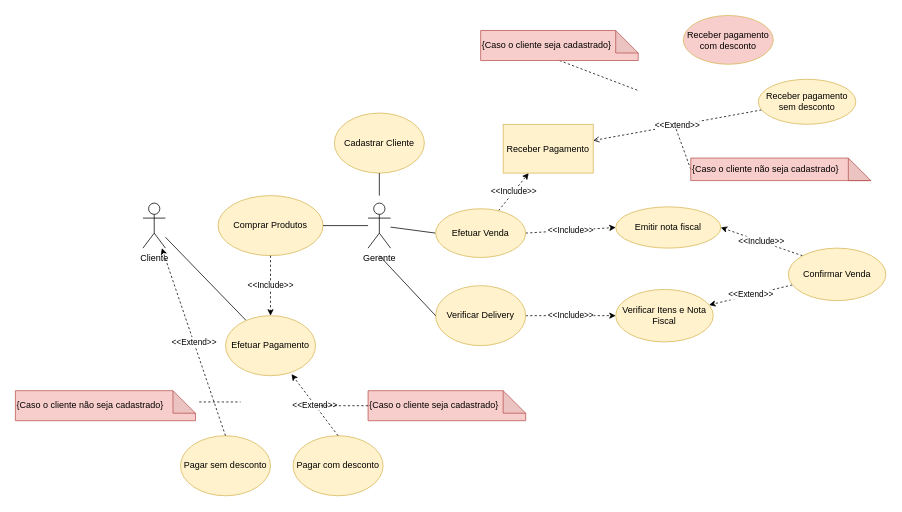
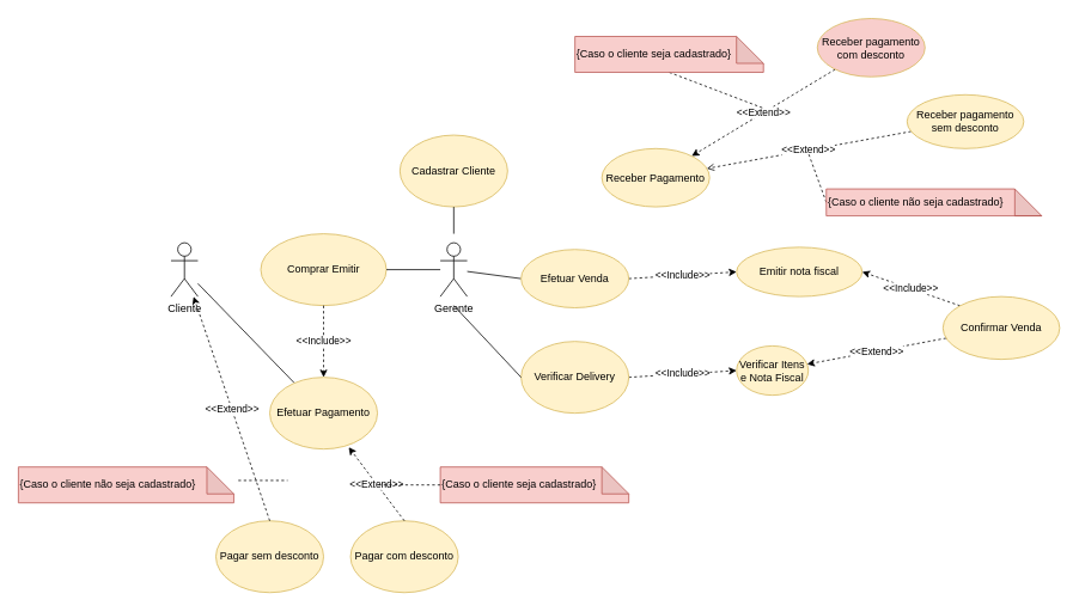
  <mxCell id="0" />
  <mxCell id="1" parent="0" />
  <mxCell id="2" value="Cadastrar Cliente" style="ellipse;whiteSpace=wrap;html=1;fillColor=#fff2cc;strokeColor=#d6b656;" vertex="1" parent="1"><mxGeometry x="445" y="150" width="120" height="80" as="geometry" /></mxCell>
  <mxCell id="3" value="Pagar com desconto" style="ellipse;whiteSpace=wrap;html=1;fillColor=#fff2cc;strokeColor=#d6b656;" vertex="1" parent="1"><mxGeometry x="390" y="580" width="120" height="80" as="geometry" /></mxCell>
  <mxCell id="4" value="Pagar sem desconto" style="ellipse;whiteSpace=wrap;html=1;fillColor=#fff2cc;strokeColor=#d6b656;" vertex="1" parent="1"><mxGeometry x="240" y="580" width="120" height="80" as="geometry" /></mxCell>
- <mxCell id="5" value="Comprar Produtos" style="ellipse;whiteSpace=wrap;html=1;fillColor=#fff2cc;strokeColor=#d6b656;" vertex="1" parent="1"><mxGeometry x="290" y="260" width="140" height="80" as="geometry" /></mxCell>
+ <mxCell id="5" value="Comprar Emitir" style="ellipse;whiteSpace=wrap;html=1;fillColor=#fff2cc;strokeColor=#d6b656;" vertex="1" parent="1"><mxGeometry x="290" y="260" width="140" height="80" as="geometry" /></mxCell>
  <mxCell id="6" value="&amp;lt;&amp;lt;Include&amp;gt;&amp;gt;" style="edgeStyle=none;rounded=0;orthogonalLoop=1;jettySize=auto;html=1;exitX=1;exitY=0.5;exitDx=0;exitDy=0;entryX=0;entryY=0.5;entryDx=0;entryDy=0;endArrow=classic;endFill=1;dashed=1;" edge="1" parent="1" source="7" target="9"><mxGeometry relative="1" as="geometry" /></mxCell>
  <mxCell id="7" value="Verificar Delivery" style="ellipse;whiteSpace=wrap;html=1;fillColor=#fff2cc;strokeColor=#d6b656;" vertex="1" parent="1"><mxGeometry x="580" y="380" width="120" height="80" as="geometry" /></mxCell>
  <mxCell id="8" value="&amp;lt;&amp;lt;Extend&amp;gt;&amp;gt;" style="edgeStyle=none;rounded=0;orthogonalLoop=1;jettySize=auto;html=1;dashed=1;endArrow=classic;endFill=1;" edge="1" parent="1" source="39" target="9"><mxGeometry relative="1" as="geometry" /></mxCell>
- <mxCell id="9" value="Verificar Itens e Nota Fiscal" style="ellipse;whiteSpace=wrap;html=1;fillColor=#fff2cc;strokeColor=#d6b656;" vertex="1" parent="1"><mxGeometry x="820" y="385" width="130" height="70" as="geometry" /></mxCell>
+ <mxCell id="9" value="Verificar Itens e Nota Fiscal" style="ellipse;whiteSpace=wrap;html=1;fillColor=#fff2cc;strokeColor=#d6b656;" vertex="1" parent="1"><mxGeometry x="820" y="385" width="80" height="55" as="geometry" /></mxCell>
  <mxCell id="10" value="Emitir nota fiscal" style="ellipse;whiteSpace=wrap;html=1;fillColor=#fff2cc;strokeColor=#d6b656;" vertex="1" parent="1"><mxGeometry x="820" y="275" width="140" height="55" as="geometry" /></mxCell>
  <mxCell id="11" style="rounded=0;orthogonalLoop=1;jettySize=auto;html=1;entryX=0.5;entryY=1;entryDx=0;entryDy=0;endArrow=none;endFill=0;" edge="1" parent="1" target="2"><mxGeometry relative="1" as="geometry"><mxPoint x="505" y="260" as="sourcePoint" /></mxGeometry></mxCell>
  <mxCell id="12" style="edgeStyle=none;rounded=0;orthogonalLoop=1;jettySize=auto;html=1;endArrow=none;endFill=0;entryX=0;entryY=0.5;entryDx=0;entryDy=0;" edge="1" parent="1" source="14" target="28"><mxGeometry relative="1" as="geometry"><mxPoint x="530" y="300" as="sourcePoint" /><mxPoint x="600" y="300" as="targetPoint" /></mxGeometry></mxCell>
  <mxCell id="13" style="edgeStyle=none;rounded=0;orthogonalLoop=1;jettySize=auto;html=1;entryX=0;entryY=0.5;entryDx=0;entryDy=0;endArrow=none;endFill=0;" edge="1" parent="1" target="7"><mxGeometry relative="1" as="geometry"><mxPoint x="505" y="340" as="sourcePoint" /></mxGeometry></mxCell>
  <mxCell id="14" value="Gerente&lt;span style=&quot;color: rgba(0 , 0 , 0 , 0) ; font-family: monospace ; font-size: 0px&quot;&gt;%3CmxGraphModel%3E%3Croot%3E%3CmxCell%20id%3D%220%22%2F%3E%3CmxCell%20id%3D%221%22%20parent%3D%220%22%2F%3E%3CmxCell%20id%3D%222%22%20value%3D%22Pagar%20com%20desconto%22%20style%3D%22ellipse%3BwhiteSpace%3Dwrap%3Bhtml%3D1%3B%22%20vertex%3D%221%22%20parent%3D%221%22%3E%3CmxGeometry%20x%3D%22320%22%20y%3D%22320%22%20width%3D%22120%22%20height%3D%2280%22%20as%3D%22geometry%22%2F%3E%3C%2FmxCell%3E%3C%2Froot%3E%3C%2FmxGraphModel%3E&lt;/span&gt;" style="shape=umlActor;verticalLabelPosition=bottom;verticalAlign=top;html=1;outlineConnect=0;" vertex="1" parent="1"><mxGeometry x="490" y="270" width="30" height="60" as="geometry" /></mxCell>
  <mxCell id="15" value="Cliente" style="shape=umlActor;verticalLabelPosition=bottom;verticalAlign=top;html=1;outlineConnect=0;" vertex="1" parent="1"><mxGeometry x="190" y="270" width="30" height="60" as="geometry" /></mxCell>
  <mxCell id="16" value="" style="endArrow=none;html=1;rounded=0;endFill=0;" edge="1" parent="1" source="15" target="18"><mxGeometry width="50" height="50" relative="1" as="geometry"><mxPoint x="470" y="490" as="sourcePoint" /><mxPoint x="520" y="440" as="targetPoint" /></mxGeometry></mxCell>
  <mxCell id="17" value="" style="endArrow=none;html=1;rounded=0;exitX=1;exitY=0.5;exitDx=0;exitDy=0;endFill=0;" edge="1" parent="1" source="5" target="14"><mxGeometry width="50" height="50" relative="1" as="geometry"><mxPoint x="400" y="289.5" as="sourcePoint" /><mxPoint x="450" y="289.5" as="targetPoint" /></mxGeometry></mxCell>
  <mxCell id="18" value="Efetuar Pagamento" style="ellipse;whiteSpace=wrap;html=1;fillColor=#fff2cc;strokeColor=#d6b656;" vertex="1" parent="1"><mxGeometry x="300" y="420" width="120" height="80" as="geometry" /></mxCell>
  <mxCell id="19" value="&amp;lt;&amp;lt;Extend&amp;gt;&amp;gt;" style="endArrow=classic;html=1;rounded=0;endFill=1;dashed=1;entryX=0.733;entryY=0.975;entryDx=0;entryDy=0;entryPerimeter=0;exitX=0.5;exitY=0;exitDx=0;exitDy=0;" edge="1" parent="1" source="3" target="18"><mxGeometry width="50" height="50" relative="1" as="geometry"><mxPoint x="480" y="560" as="sourcePoint" /><mxPoint x="490" y="499.5" as="targetPoint" /></mxGeometry></mxCell>
  <mxCell id="20" value="&amp;lt;&amp;lt;Extend&amp;gt;&amp;gt;" style="endArrow=classic;html=1;rounded=0;exitX=0.5;exitY=0;exitDx=0;exitDy=0;endFill=1;dashed=1;" edge="1" parent="1" source="4" target="15"><mxGeometry width="50" height="50" relative="1" as="geometry"><mxPoint x="550" y="499.5" as="sourcePoint" /><mxPoint x="490" y="499.5" as="targetPoint" /></mxGeometry></mxCell>
  <mxCell id="21" value="&amp;lt;&amp;lt;Include&amp;gt;&amp;gt;" style="endArrow=classic;html=1;rounded=0;dashed=1;exitX=0.5;exitY=1;exitDx=0;exitDy=0;entryX=0.5;entryY=0;entryDx=0;entryDy=0;" edge="1" parent="1" source="5" target="18"><mxGeometry width="50" height="50" relative="1" as="geometry"><mxPoint x="520" y="450" as="sourcePoint" /><mxPoint x="390" y="430" as="targetPoint" /></mxGeometry></mxCell>
  <mxCell id="22" value="{Caso o cliente seja cadastrado}" style="shape=note;whiteSpace=wrap;html=1;backgroundOutline=1;darkOpacity=0.05;fillColor=#f8cecc;strokeColor=#b85450;align=left;verticalAlign=middle;" vertex="1" parent="1"><mxGeometry x="490" y="520" width="210" height="40" as="geometry" /></mxCell>
  <mxCell id="23" value="{Caso o cliente não seja cadastrado}" style="shape=note;whiteSpace=wrap;html=1;backgroundOutline=1;darkOpacity=0.05;fillColor=#f8cecc;strokeColor=#b85450;align=left;" vertex="1" parent="1"><mxGeometry x="20" y="520" width="240" height="40" as="geometry" /></mxCell>
  <mxCell id="24" value="" style="endArrow=none;html=1;rounded=0;dashed=1;exitX=0;exitY=0;exitDx=245;exitDy=15;exitPerimeter=0;endFill=0;" edge="1" parent="1" source="23"><mxGeometry width="50" height="50" relative="1" as="geometry"><mxPoint x="320" y="540" as="sourcePoint" /><mxPoint x="320" y="535" as="targetPoint" /></mxGeometry></mxCell>
  <mxCell id="25" value="" style="endArrow=none;html=1;rounded=0;dashed=1;endFill=0;" edge="1" parent="1" source="22"><mxGeometry width="50" height="50" relative="1" as="geometry"><mxPoint x="540" y="510" as="sourcePoint" /><mxPoint x="420" y="540" as="targetPoint" /></mxGeometry></mxCell>
  <mxCell id="26" value="&amp;lt;&amp;lt;Include&amp;gt;&amp;gt;" style="edgeStyle=none;rounded=0;orthogonalLoop=1;jettySize=auto;html=1;exitX=1;exitY=0.5;exitDx=0;exitDy=0;entryX=0;entryY=0.5;entryDx=0;entryDy=0;endArrow=classic;endFill=1;dashed=1;" edge="1" parent="1" source="28" target="10"><mxGeometry relative="1" as="geometry" /></mxCell>
- <mxCell id="27" value="&amp;lt;&amp;lt;Include&amp;gt;&amp;gt;" style="edgeStyle=none;rounded=0;orthogonalLoop=1;jettySize=auto;html=1;dashed=1;endArrow=classic;endFill=1;" edge="1" parent="1" source="28" target="31"><mxGeometry relative="1" as="geometry" /></mxCell>
  <mxCell id="28" value="Efetuar Venda" style="ellipse;whiteSpace=wrap;html=1;fillColor=#fff2cc;strokeColor=#d6b656;" vertex="1" parent="1"><mxGeometry x="580" y="277.5" width="120" height="65" as="geometry" /></mxCell>
+ <mxCell id="29" value="&amp;lt;&amp;lt;Extend&amp;gt;&amp;gt;" style="edgeStyle=none;rounded=0;orthogonalLoop=1;jettySize=auto;html=1;dashed=1;endArrow=classic;endFill=1;" edge="1" parent="1" source="32" target="31"><mxGeometry relative="1" as="geometry" /></mxCell>
  <mxCell id="30" value="&amp;lt;&amp;lt;Extend&amp;gt;&amp;gt;" style="edgeStyle=none;rounded=0;orthogonalLoop=1;jettySize=auto;html=1;dashed=1;endArrow=open;endFill=1;" edge="1" parent="1" source="33" target="31"><mxGeometry relative="1" as="geometry" /></mxCell>
- <mxCell id="31" value="Receber Pagamento" style="whiteSpace=wrap;html=1;fillColor=#fff2cc;strokeColor=#d6b656;rounded=0;" vertex="1" parent="1"><mxGeometry x="670" y="165" width="120" height="65" as="geometry" /></mxCell>
+ <mxCell id="31" value="Receber Pagamento" style="ellipse;whiteSpace=wrap;html=1;fillColor=#fff2cc;strokeColor=#d6b656;" vertex="1" parent="1"><mxGeometry x="670" y="165" width="120" height="65" as="geometry" /></mxCell>
  <mxCell id="32" value="Receber pagamento com desconto" style="ellipse;whiteSpace=wrap;html=1;fillColor=#f8cecc;strokeColor=#d6b656;" vertex="1" parent="1"><mxGeometry x="910" y="20" width="120" height="65" as="geometry" /></mxCell>
  <mxCell id="33" value="Receber pagamento sem desconto" style="ellipse;whiteSpace=wrap;html=1;fillColor=#fff2cc;strokeColor=#d6b656;" vertex="1" parent="1"><mxGeometry x="1010" y="105" width="130" height="60" as="geometry" /></mxCell>
  <mxCell id="34" style="edgeStyle=none;rounded=0;orthogonalLoop=1;jettySize=auto;html=1;exitX=0.5;exitY=1;exitDx=0;exitDy=0;exitPerimeter=0;dashed=1;endArrow=none;endFill=0;" edge="1" parent="1" source="35"><mxGeometry relative="1" as="geometry"><mxPoint x="850" y="120" as="targetPoint" /></mxGeometry></mxCell>
  <mxCell id="35" value="{Caso o cliente seja cadastrado}" style="shape=note;whiteSpace=wrap;html=1;backgroundOutline=1;darkOpacity=0.05;fillColor=#f8cecc;strokeColor=#b85450;align=left;verticalAlign=middle;" vertex="1" parent="1"><mxGeometry x="640" y="40" width="210" height="40" as="geometry" /></mxCell>
  <mxCell id="36" style="edgeStyle=none;rounded=0;orthogonalLoop=1;jettySize=auto;html=1;exitX=0;exitY=0.5;exitDx=0;exitDy=0;exitPerimeter=0;dashed=1;endArrow=none;endFill=0;" edge="1" parent="1" source="37"><mxGeometry relative="1" as="geometry"><mxPoint x="900" y="170" as="targetPoint" /></mxGeometry></mxCell>
  <mxCell id="37" value="{Caso o cliente não seja cadastrado}" style="shape=note;whiteSpace=wrap;html=1;backgroundOutline=1;darkOpacity=0.05;fillColor=#f8cecc;strokeColor=#b85450;align=left;" vertex="1" parent="1"><mxGeometry x="920" y="210" width="240" height="30" as="geometry" /></mxCell>
  <mxCell id="38" value="&amp;lt;&amp;lt;Include&amp;gt;&amp;gt;" style="edgeStyle=none;rounded=0;orthogonalLoop=1;jettySize=auto;html=1;exitX=0;exitY=0;exitDx=0;exitDy=0;dashed=1;endArrow=classic;endFill=1;entryX=1;entryY=0.5;entryDx=0;entryDy=0;" edge="1" parent="1" source="39" target="10"><mxGeometry relative="1" as="geometry" /></mxCell>
  <mxCell id="39" value="Confirmar Venda" style="ellipse;whiteSpace=wrap;html=1;fillColor=#fff2cc;strokeColor=#d6b656;" vertex="1" parent="1"><mxGeometry x="1050" y="330" width="130" height="70" as="geometry" /></mxCell>
